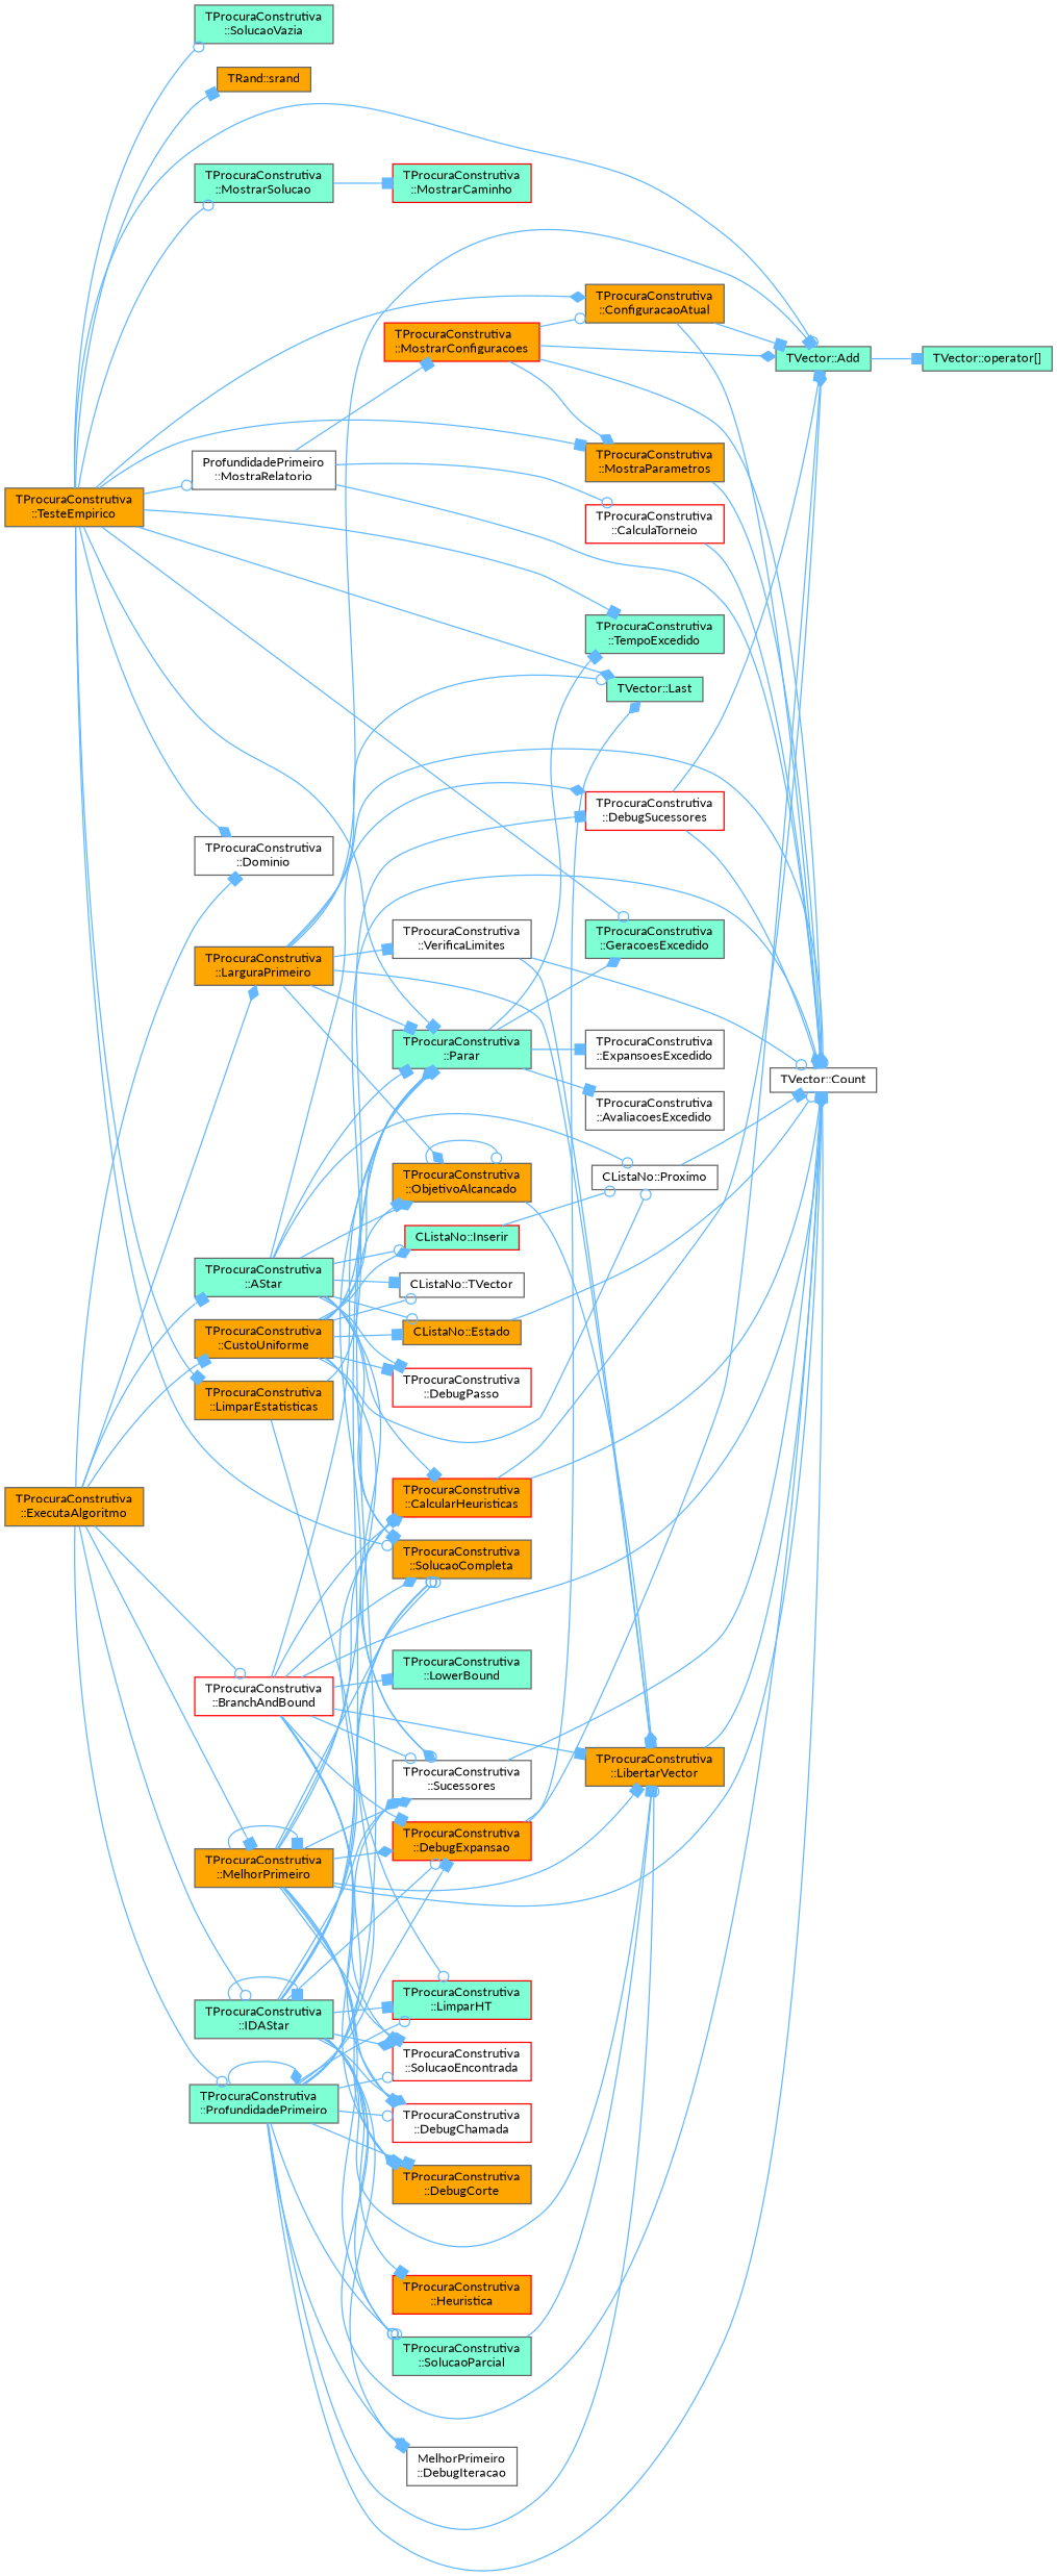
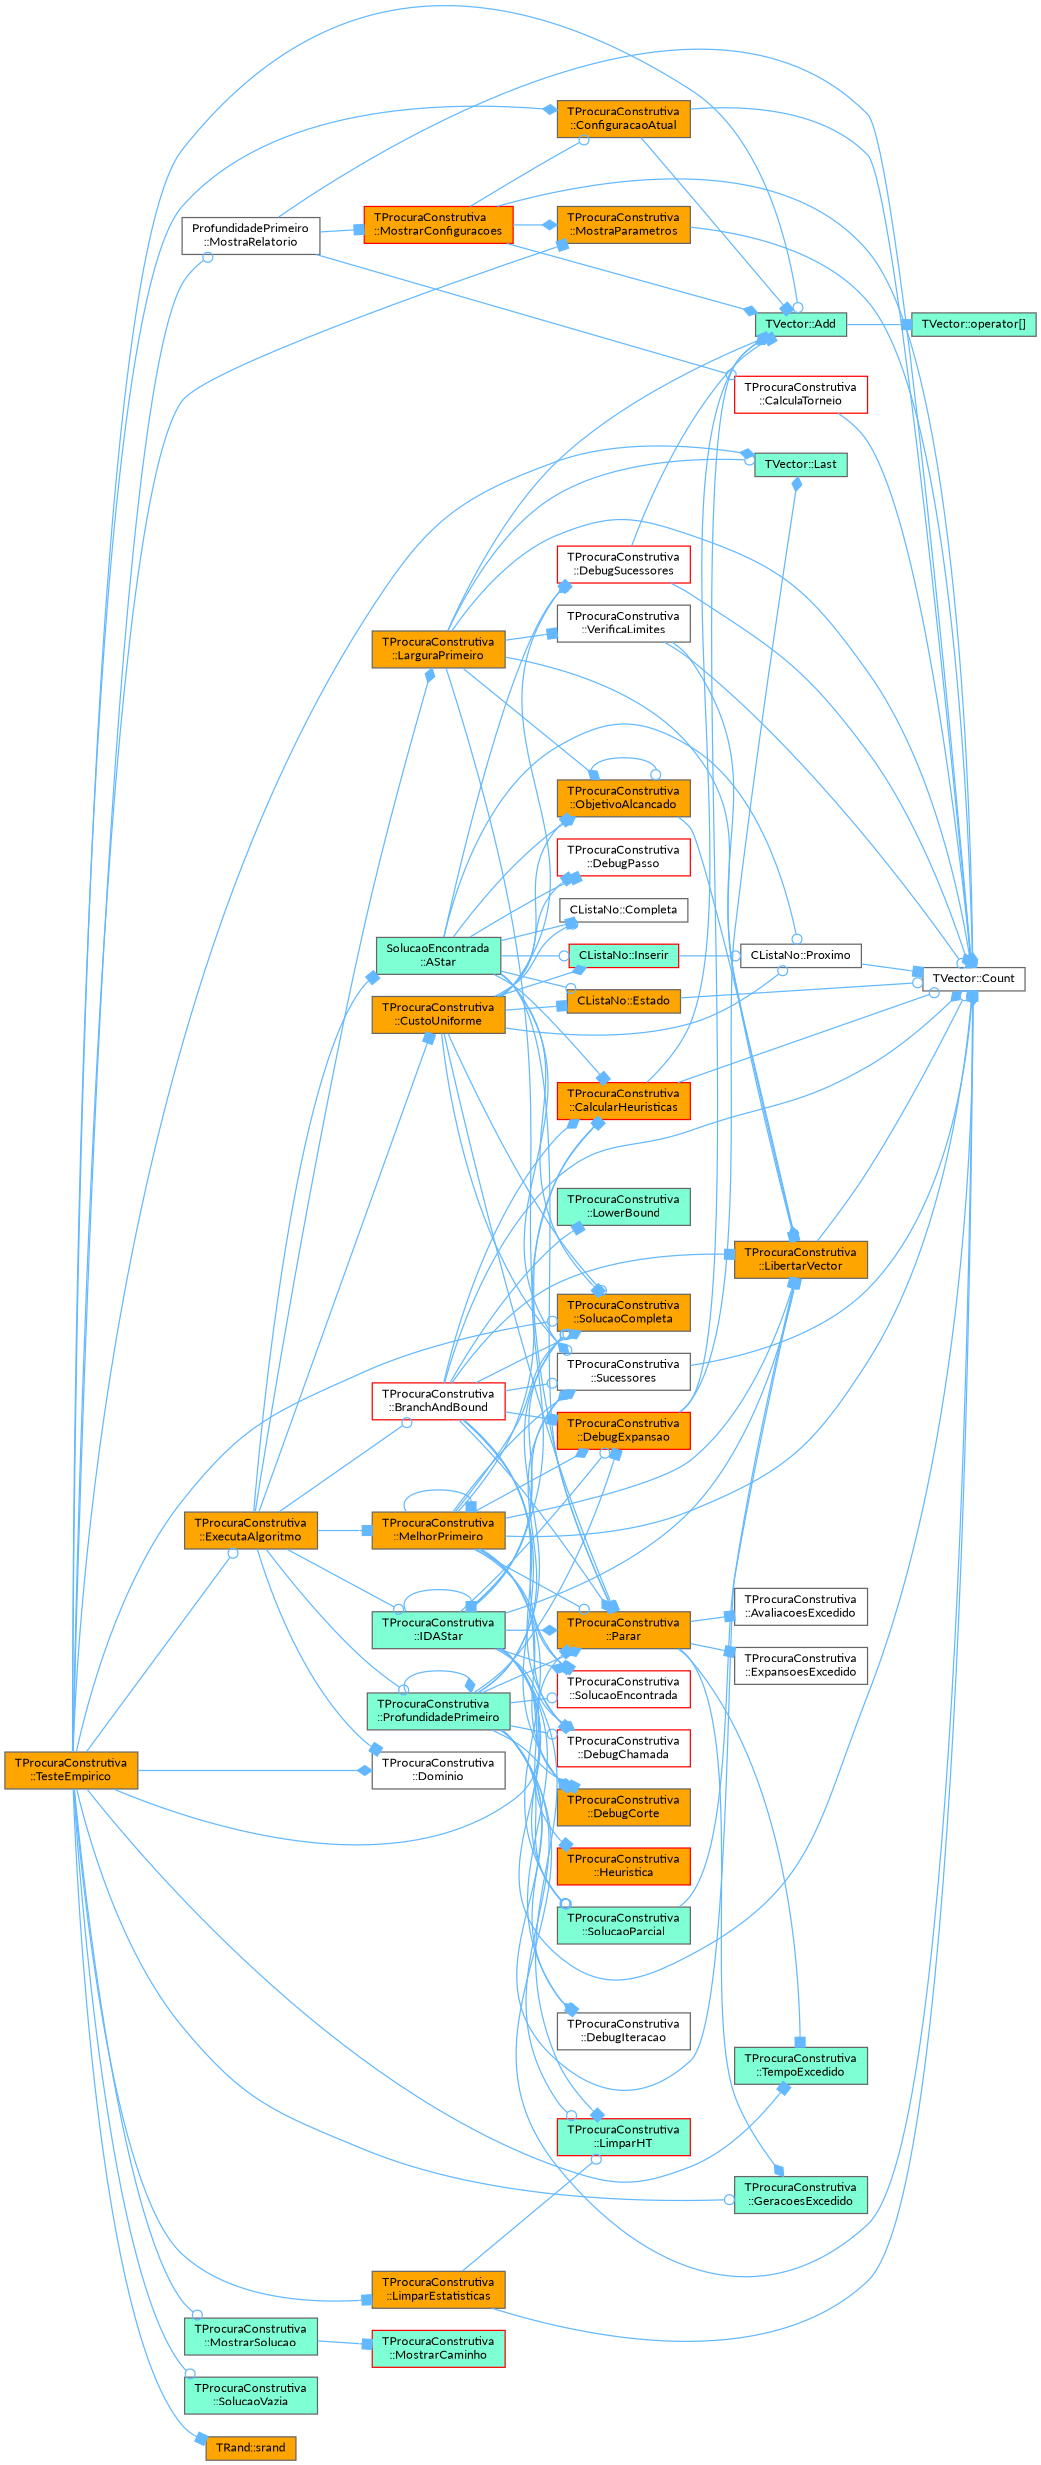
  digraph {
    fontname=Lato
    rankdir=LR
    node [color=grey40 fillcolor=orange fontname=Lato fontsize=10 shape=box style=filled]
    edge [arrowhead=box color=steelblue1 fontname=Lato fontsize=10 labelfontname=Helvetica labelfontsize=10 style=solid]
    n1 [color=gray40 fontcolor=black height=0.2 label="TProcuraConstrutiva\l::TesteEmpirico" width=0.4]
    n2 [fillcolor=aquamarine height=0.2 label="TVector::Add" width=0.4]
    n3 [height=0.2 label="TProcuraConstrutiva\l::ConfiguracaoAtual" width=0.4]
    n4 [fillcolor=white height=0.2 label="TProcuraConstrutiva\l::Dominio" width=0.4]
    n5 [height=0.2 label="TProcuraConstrutiva\l::ExecutaAlgoritmo" width=0.4]
-   n6 [fillcolor=aquamarine height=0.2 label="TProcuraConstrutiva\l::Parar" width=0.4]
+   n6 [height=0.2 label="TProcuraConstrutiva\l::Parar" width=0.4]
    n7 [fillcolor=aquamarine height=0.2 label="TProcuraConstrutiva\l::TempoExcedido" width=0.4]
    n8 [height=0.2 label="TProcuraConstrutiva\l::SolucaoCompleta" width=0.4]
    n9 [fillcolor=aquamarine height=0.2 label="TVector::Last" width=0.4]
    n10 [height=0.2 label="TProcuraConstrutiva\l::LimparEstatisticas" width=0.4]
    n11 [height=0.2 label="TProcuraConstrutiva\l::MostraParametros" width=0.4]
    n12 [fillcolor=white height=0.2 label="ProfundidadePrimeiro\l::MostraRelatorio" width=0.4]
    n13 [fillcolor=aquamarine height=0.2 label="TProcuraConstrutiva\l::MostrarSolucao" width=0.4]
    n14 [fillcolor=aquamarine height=0.2 label="TProcuraConstrutiva\l::SolucaoVazia" width=0.4]
    n15 [height=0.2 label="TRand::srand" width=0.4]
    n16 [fillcolor=aquamarine height=0.2 label="TProcuraConstrutiva\l::GeracoesExcedido" width=0.4]
    n17 [fillcolor=aquamarine height=0.2 label="TVector::operator[]" width=0.4]
    n18 [fillcolor=white height=0.2 label="TVector::Count" width=0.4]
-   n19 [fillcolor=aquamarine height=0.2 label="TProcuraConstrutiva\l::AStar" width=0.4]
+   n19 [fillcolor=aquamarine height=0.2 label="SolucaoEncontrada\l::AStar" width=0.4]
    n20 [color=red fillcolor=white height=0.2 label="TProcuraConstrutiva\l::BranchAndBound" width=0.4]
    n21 [height=0.2 label="TProcuraConstrutiva\l::CustoUniforme" width=0.4]
    n22 [fillcolor=aquamarine height=0.2 label="TProcuraConstrutiva\l::IDAStar" width=0.4]
    n23 [height=0.2 label="TProcuraConstrutiva\l::LarguraPrimeiro" width=0.4]
    n24 [height=0.2 label="TProcuraConstrutiva\l::MelhorPrimeiro" width=0.4]
    n25 [fillcolor=aquamarine height=0.2 label="TProcuraConstrutiva\l::ProfundidadePrimeiro" width=0.4]
    n26 [fillcolor=white height=0.2 label="TProcuraConstrutiva\l::AvaliacoesExcedido" width=0.4]
    n27 [fillcolor=white height=0.2 label="TProcuraConstrutiva\l::ExpansoesExcedido" width=0.4]
    n28 [color=red fillcolor=aquamarine height=0.2 label="TProcuraConstrutiva\l::LimparHT" width=0.4]
    n29 [color=red fillcolor=white height=0.2 label="TProcuraConstrutiva\l::CalculaTorneio" width=0.4]
    n30 [color=red height=0.2 label="TProcuraConstrutiva\l::MostrarConfiguracoes" width=0.4]
    n31 [color=red fillcolor=aquamarine height=0.2 label="TProcuraConstrutiva\l::MostrarCaminho" width=0.4]
    n32 [color=red height=0.2 label="TProcuraConstrutiva\l::CalcularHeuristicas" width=0.4]
-   n33 [fillcolor=white height=0.2 label="CListaNo::TVector" width=0.4]
+   n33 [fillcolor=white height=0.2 label="CListaNo::Completa" width=0.4]
    n34 [color=red fillcolor=white height=0.2 label="TProcuraConstrutiva\l::DebugPasso" width=0.4]
    n35 [color=red fillcolor=white height=0.2 label="TProcuraConstrutiva\l::DebugSucessores" width=0.4]
    n36 [height=0.2 label="CListaNo::Estado" width=0.4]
    n37 [color=red fillcolor=aquamarine height=0.2 label="CListaNo::Inserir" width=0.4]
    n38 [fillcolor=white height=0.2 label="CListaNo::Proximo" width=0.4]
    n39 [height=0.2 label="TProcuraConstrutiva\l::ObjetivoAlcancado" width=0.4]
    n40 [fillcolor=white height=0.2 label="TProcuraConstrutiva\l::Sucessores" width=0.4]
    n41 [height=0.2 label="TProcuraConstrutiva\l::LibertarVector" width=0.4]
    n42 [color=red fillcolor=white height=0.2 label="TProcuraConstrutiva\l::DebugChamada" width=0.4]
    n43 [height=0.2 label="TProcuraConstrutiva\l::DebugCorte" width=0.4]
    n44 [color=red height=0.2 label="TProcuraConstrutiva\l::DebugExpansao" width=0.4]
    n45 [fillcolor=aquamarine height=0.2 label="TProcuraConstrutiva\l::LowerBound" width=0.4]
    n46 [color=red fillcolor=white height=0.2 label="TProcuraConstrutiva\l::SolucaoEncontrada" width=0.4]
-   n47 [fillcolor=white height=0.2 label="MelhorPrimeiro\l::DebugIteracao" width=0.4]
+   n47 [fillcolor=white height=0.2 label="TProcuraConstrutiva\l::DebugIteracao" width=0.4]
    n48 [color=red height=0.2 label="TProcuraConstrutiva\l::Heuristica" width=0.4]
    n49 [fillcolor=aquamarine height=0.2 label="TProcuraConstrutiva\l::SolucaoParcial" width=0.4]
    n50 [fillcolor=white height=0.2 label="TProcuraConstrutiva\l::VerificaLimites" width=0.4]
    n1 -> n2 [arrowhead=odot]
    n1 -> n3 [arrowhead=diamond]
    n1 -> n4 [arrowhead=diamond]
+   n1 -> n5 [arrowhead=odot]
    n1 -> n6
    n1 -> n7
    n1 -> n8 [arrowhead=odot]
    n1 -> n9 [arrowhead=diamond]
    n1 -> n10
    n1 -> n11
    n1 -> n12 [arrowhead=odot]
    n1 -> n13 [arrowhead=odot]
    n1 -> n14 [arrowhead=odot]
    n1 -> n15
    n1 -> n16 [arrowhead=odot]
    n2 -> n17
    n3 -> n2
    n3 -> n18 [arrowhead=diamond]
    n5 -> n4
    n5 -> n19
    n5 -> n20 [arrowhead=odot]
    n5 -> n21
    n5 -> n22 [arrowhead=odot]
    n5 -> n23 [arrowhead=diamond]
    n5 -> n24
    n5 -> n25 [arrowhead=odot]
    n6 -> n7
    n6 -> n16 [arrowhead=diamond]
    n6 -> n26
    n6 -> n27
    n10 -> n18
    n10 -> n28 [arrowhead=odot]
    n11 -> n18 [arrowhead=odot]
    n12 -> n18
    n12 -> n29 [arrowhead=odot]
    n12 -> n30
    n13 -> n31
    n19 -> n6
    n19 -> n8
    n19 -> n32
    n19 -> n33
    n19 -> n34
    n19 -> n35 [arrowhead=diamond]
    n19 -> n36 [arrowhead=odot]
    n19 -> n37 [arrowhead=odot]
    n19 -> n38 [arrowhead=odot]
    n19 -> n39 [arrowhead=diamond]
    n19 -> n40 [arrowhead=diamond]
    n20 -> n6 [arrowhead=diamond]
    n20 -> n8 [arrowhead=diamond]
    n20 -> n18 [arrowhead=diamond]
    n20 -> n32 [arrowhead=diamond]
    n20 -> n40 [arrowhead=odot]
    n20 -> n41
    n20 -> n42
    n20 -> n43 [arrowhead=diamond]
    n20 -> n44
    n20 -> n45
    n20 -> n46
    n21 -> n6
    n21 -> n8 [arrowhead=odot]
    n21 -> n33 [arrowhead=odot]
    n21 -> n34
    n21 -> n35
    n21 -> n36
    n21 -> n37 [arrowhead=diamond]
    n21 -> n38 [arrowhead=odot]
    n21 -> n39
    n21 -> n40 [arrowhead=odot]
    n22 -> n6 [arrowhead=diamond]
    n22 -> n8 [arrowhead=odot]
    n22 -> n18 [arrowhead=diamond]
    n22 -> n22
    n22 -> n28
    n22 -> n32 [arrowhead=odot]
    n22 -> n40 [arrowhead=diamond]
    n22 -> n41
    n22 -> n42 [arrowhead=diamond]
    n22 -> n43
    n22 -> n44 [arrowhead=odot]
    n22 -> n46 [arrowhead=diamond]
    n22 -> n47
    n22 -> n48
    n22 -> n49 [arrowhead=odot]
    n23 -> n2
    n23 -> n6
    n23 -> n9 [arrowhead=odot]
    n23 -> n18 [arrowhead=odot]
    n23 -> n39 [arrowhead=diamond]
    n23 -> n41 [arrowhead=diamond]
    n23 -> n50
    n24 -> n6 [arrowhead=odot]
    n24 -> n8 [arrowhead=odot]
    n24 -> n18 [arrowhead=odot]
    n24 -> n24
    n24 -> n32
    n24 -> n40 [arrowhead=diamond]
    n24 -> n41
    n24 -> n42 [arrowhead=odot]
    n24 -> n43
    n24 -> n44 [arrowhead=diamond]
    n24 -> n46
    n24 -> n49 [arrowhead=odot]
    n25 -> n6 [arrowhead=diamond]
    n25 -> n8 [arrowhead=odot]
    n25 -> n18
    n25 -> n25 [arrowhead=diamond]
    n25 -> n28 [arrowhead=odot]
    n25 -> n40 [arrowhead=diamond]
    n25 -> n41 [arrowhead=odot]
    n25 -> n42 [arrowhead=odot]
    n25 -> n43
    n25 -> n44
    n25 -> n46 [arrowhead=odot]
    n25 -> n47 [arrowhead=diamond]
    n25 -> n49 [arrowhead=odot]
    n29 -> n18 [arrowhead=odot]
    n30 -> n2 [arrowhead=diamond]
    n30 -> n3 [arrowhead=odot]
    n30 -> n11 [arrowhead=diamond]
    n30 -> n18 [arrowhead=diamond]
    n32 -> n2 [arrowhead=diamond]
    n32 -> n18 [arrowhead=odot]
    n35 -> n2
    n35 -> n18 [arrowhead=diamond]
    n36 -> n18 [arrowhead=odot]
    n37 -> n38 [arrowhead=odot]
    n38 -> n18
    n39 -> n39 [arrowhead=odot]
    n39 -> n41 [arrowhead=diamond]
    n40 -> n18
    n41 -> n18 [arrowhead=odot]
    n44 -> n2 [arrowhead=diamond]
    n44 -> n9 [arrowhead=diamond]
    n49 -> n41 [arrowhead=odot]
    n50 -> n18 [arrowhead=odot]
    n50 -> n41
  }
